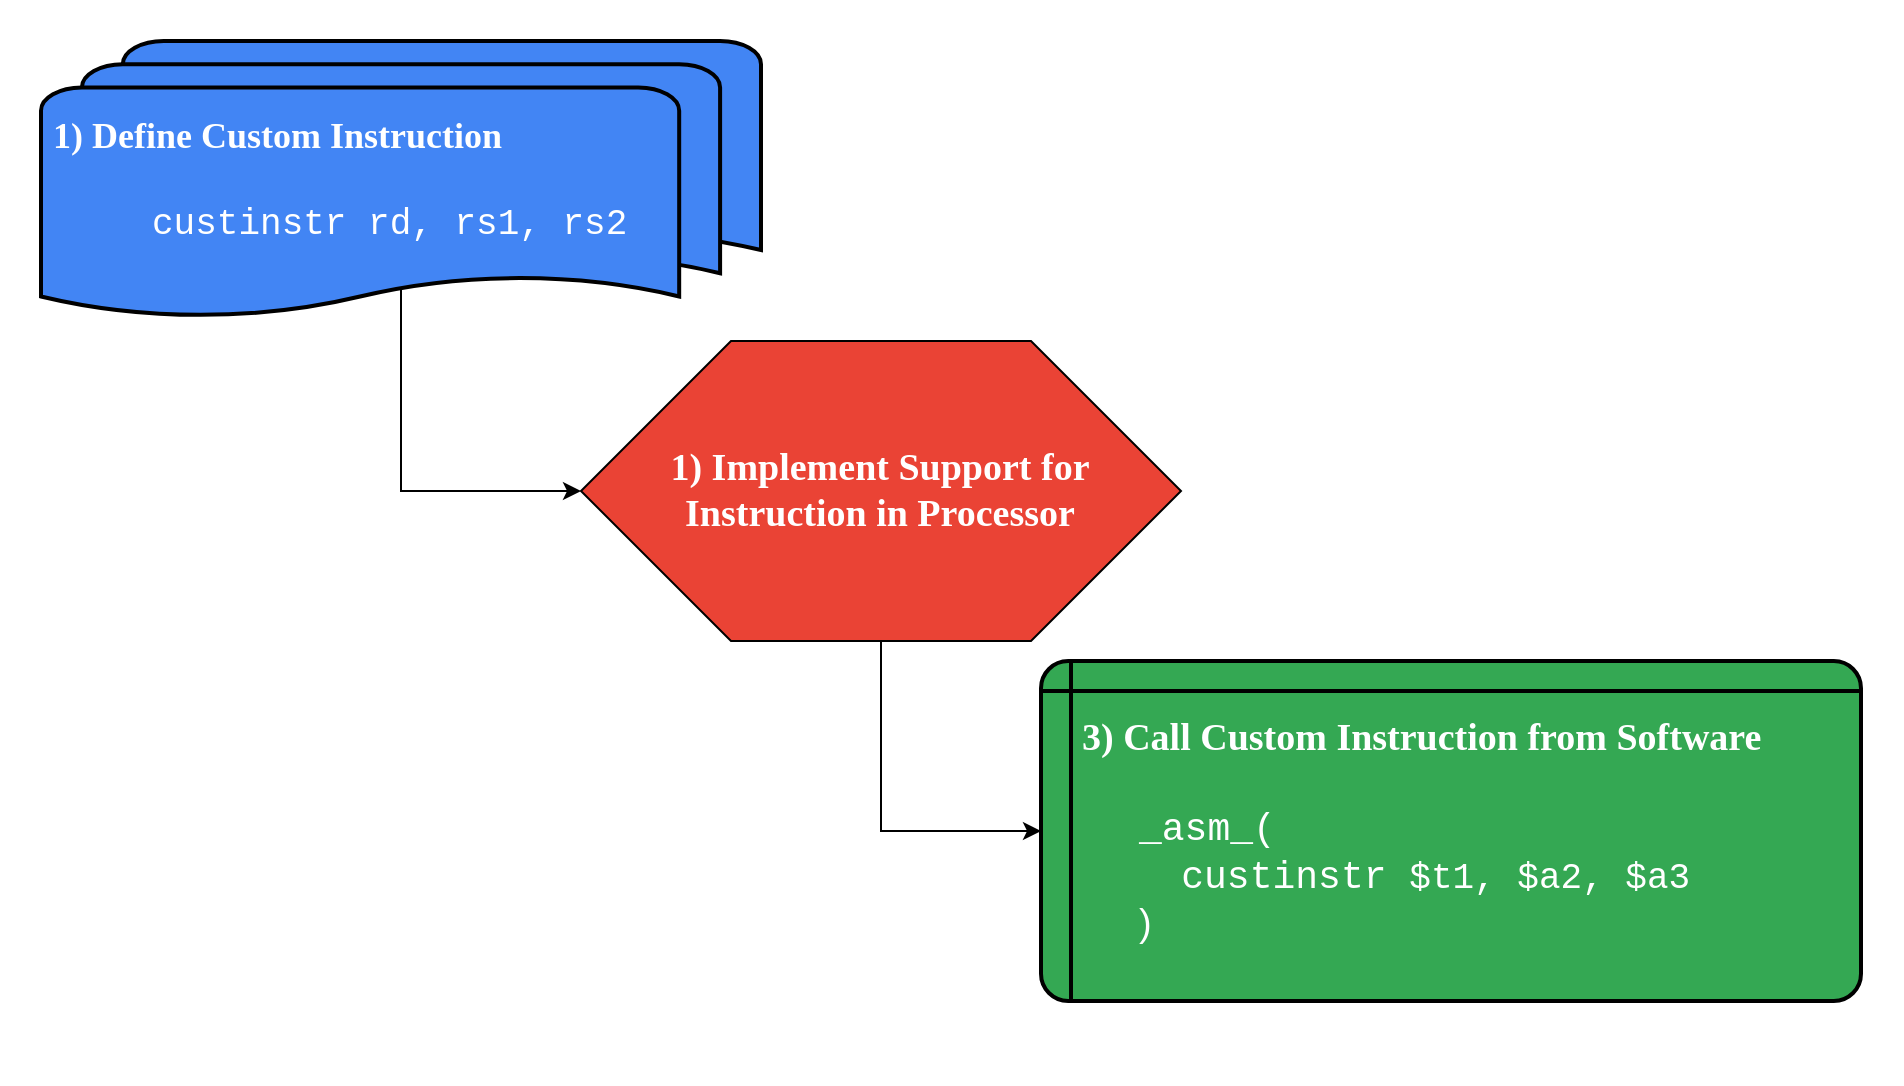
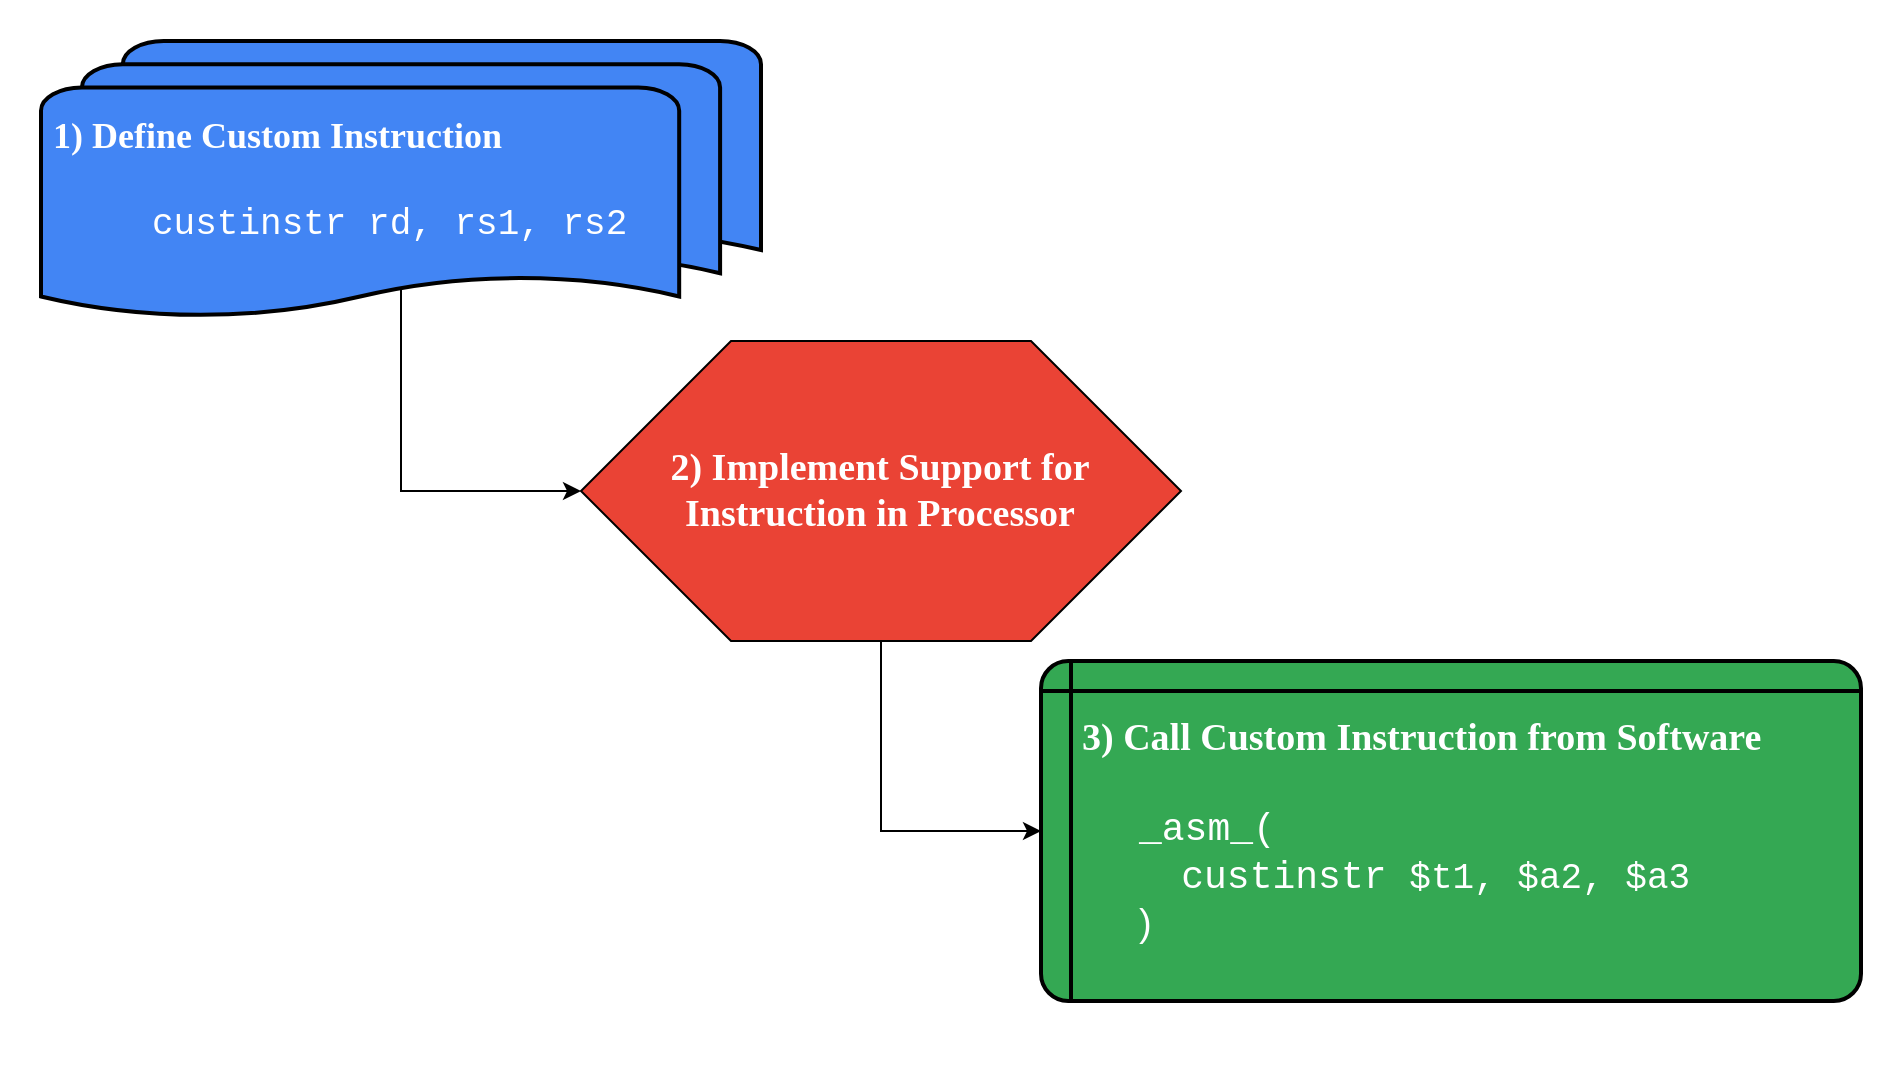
  <mxCell id="0" />
  <mxCell id="1" parent="0" />
  <mxCell id="2" style="edgeStyle=orthogonalEdgeStyle;rounded=0;orthogonalLoop=1;jettySize=auto;html=1;exitX=0.5;exitY=0.88;exitDx=0;exitDy=0;exitPerimeter=0;entryX=0;entryY=0.5;entryDx=0;entryDy=0;" edge="1" parent="1" source="3" target="6"><mxGeometry relative="1" as="geometry"><mxPoint x="510" y="250.286" as="targetPoint" /></mxGeometry></mxCell>
  <mxCell id="3" value="&lt;font size=&quot;1&quot;&gt;&lt;span style=&quot;font-size: 18px&quot;&gt;&lt;b style=&quot;font-family: &amp;#34;computer modern&amp;#34;&quot;&gt;&amp;nbsp;1) Define Custom Instruction&lt;/b&gt;&lt;br&gt;&lt;br&gt;&lt;font face=&quot;Courier New&quot;&gt;&amp;nbsp; &amp;nbsp; &amp;nbsp;custinstr rd, rs1, rs2&lt;/font&gt;&lt;br&gt;&lt;/span&gt;&lt;/font&gt;" style="strokeWidth=2;html=1;shape=mxgraph.flowchart.multi-document;whiteSpace=wrap;fillColor=#4285F4;strokeColor=#000000;align=left;fontColor=#FFFFFF;" vertex="1" parent="1"><mxGeometry x="20" y="20" width="360" height="140" as="geometry" /></mxCell>
  <mxCell id="4" value="&lt;span style=&quot;color: rgb(255 , 255 , 255) ; font-family: &amp;#34;computer modern&amp;#34; ; font-size: 19px ; text-align: center ; white-space: normal&quot;&gt;&lt;b&gt;&amp;nbsp; &amp;nbsp; &amp;nbsp;&lt;br&gt;&lt;br&gt;&lt;br&gt;&amp;nbsp; &amp;nbsp; 3) Call Custom Instruction from Software&lt;/b&gt;&lt;br&gt;&lt;br&gt;&amp;nbsp; &amp;nbsp; &amp;nbsp; &amp;nbsp; &amp;nbsp; &lt;/span&gt;&lt;span style=&quot;color: rgb(255 , 255 , 255) ; font-size: 19px ; text-align: center ; white-space: normal&quot;&gt;&lt;font face=&quot;Courier New&quot;&gt;_asm_(&lt;/font&gt;&lt;br&gt;&amp;nbsp; &amp;nbsp; &amp;nbsp; &amp;nbsp; &amp;nbsp; &amp;nbsp; &amp;nbsp;&lt;/span&gt;&lt;span style=&quot;color: rgb(255 , 255 , 255) ; font-family: &amp;#34;courier new&amp;#34; ; font-size: 19px ; text-align: center&quot;&gt;custinstr&amp;nbsp;&lt;/span&gt;&lt;span style=&quot;color: rgb(255 , 255 , 255) ; font-family: &amp;#34;courier new&amp;#34; ; font-size: 18px&quot;&gt;$t1, $a2, $a3&lt;br&gt;&lt;/span&gt;&lt;span style=&quot;color: rgb(255 , 255 , 255) ; font-size: 19px ; text-align: center ; white-space: normal&quot;&gt;&amp;nbsp; &amp;nbsp; &amp;nbsp; &amp;nbsp; &amp;nbsp;)&lt;br&gt;&lt;br&gt;&lt;br&gt;&lt;br&gt;&lt;/span&gt;" style="shape=internalStorage;whiteSpace=wrap;html=1;dx=15;dy=15;rounded=1;arcSize=8;strokeWidth=2;fillColor=#34A853;strokeColor=#000000;align=left;" vertex="1" parent="1"><mxGeometry x="520" y="330" width="410" height="170" as="geometry" /></mxCell>
  <mxCell id="5" style="edgeStyle=orthogonalEdgeStyle;rounded=0;orthogonalLoop=1;jettySize=auto;html=1;exitX=0.5;exitY=1;exitDx=0;exitDy=0;entryX=0;entryY=0.5;entryDx=0;entryDy=0;fontColor=#FFFFFF;" edge="1" parent="1" source="6" target="4"><mxGeometry relative="1" as="geometry" /></mxCell>
- <mxCell id="6" value="&lt;font face=&quot;Computer Modern&quot; style=&quot;font-size: 19px&quot;&gt;&lt;b&gt;1) Implement Support for &lt;br&gt;Instruction in Processor&lt;/b&gt;&lt;br&gt;&lt;/font&gt;" style="shape=hexagon;perimeter=hexagonPerimeter2;whiteSpace=wrap;html=1;fillColor=#EA4335;strokeColor=#000000;fontColor=#FFFFFF;" vertex="1" parent="1"><mxGeometry x="290" y="170" width="300" height="150" as="geometry" /></mxCell>
+ <mxCell id="6" value="&lt;font face=&quot;Computer Modern&quot; style=&quot;font-size: 19px&quot;&gt;&lt;b&gt;2) Implement Support for &lt;br&gt;Instruction in Processor&lt;/b&gt;&lt;br&gt;&lt;/font&gt;" style="shape=hexagon;perimeter=hexagonPerimeter2;whiteSpace=wrap;html=1;fillColor=#EA4335;strokeColor=#000000;fontColor=#FFFFFF;" vertex="1" parent="1"><mxGeometry x="290" y="170" width="300" height="150" as="geometry" /></mxCell>
